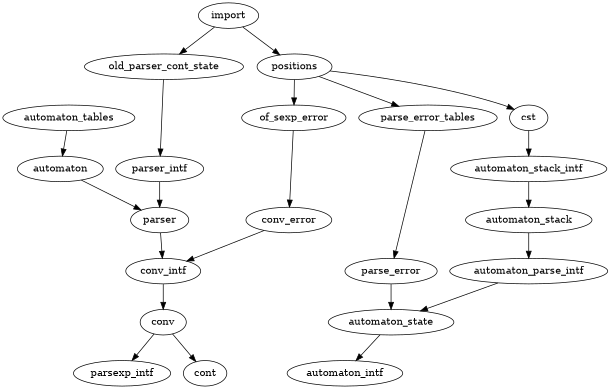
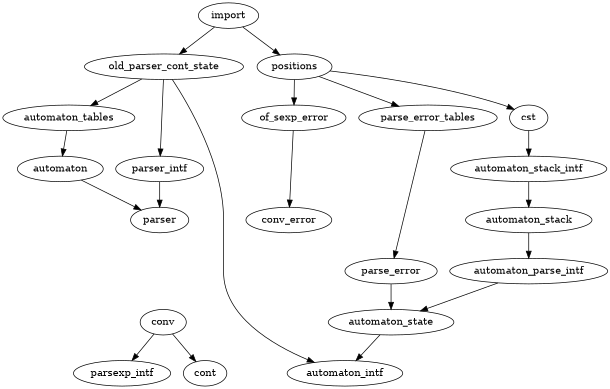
  digraph {
    conv
    parsexp_intf
    n3 [label=cont]
    conv_error
-   conv_intf
    positions
    of_sexp_error
    n8 [label=parse_error_tables]
    cst
    parse_error
    automaton_stack_intf
    automaton_state
    automaton_stack
    automaton_intf
    parser_intf
    parser
    automaton_tables
    automaton
    import
    old_parser_cont_state
    n21 [label=automaton_parse_intf]
    conv -> parsexp_intf
    conv -> n3
-   conv_error -> conv_intf
-   conv_intf -> conv
    positions -> of_sexp_error
    positions -> n8
    positions -> cst
    of_sexp_error -> conv_error
    n8 -> parse_error
    cst -> automaton_stack_intf
    parse_error -> automaton_state
    automaton_stack_intf -> automaton_stack
    automaton_state -> automaton_intf
    automaton_stack -> n21
    parser_intf -> parser
-   parser -> conv_intf
    automaton_tables -> automaton
    automaton -> parser
    import -> positions
    import -> old_parser_cont_state
+   old_parser_cont_state -> automaton_intf
    old_parser_cont_state -> parser_intf
+   old_parser_cont_state -> automaton_tables
    n21 -> automaton_state
  }
